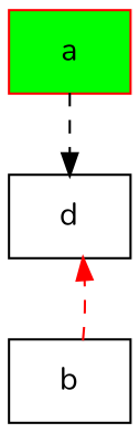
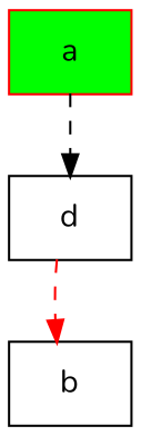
  digraph {
    fontname=Nunito
    node [fontname=Nunito shape=record]
    edge [fontname=Nunito style=dashed]
    a [color=red fillcolor=green style=filled]
    d
    b
    a -> d
-   b -> d [color=red]
+   d -> b [color=red]
  }
